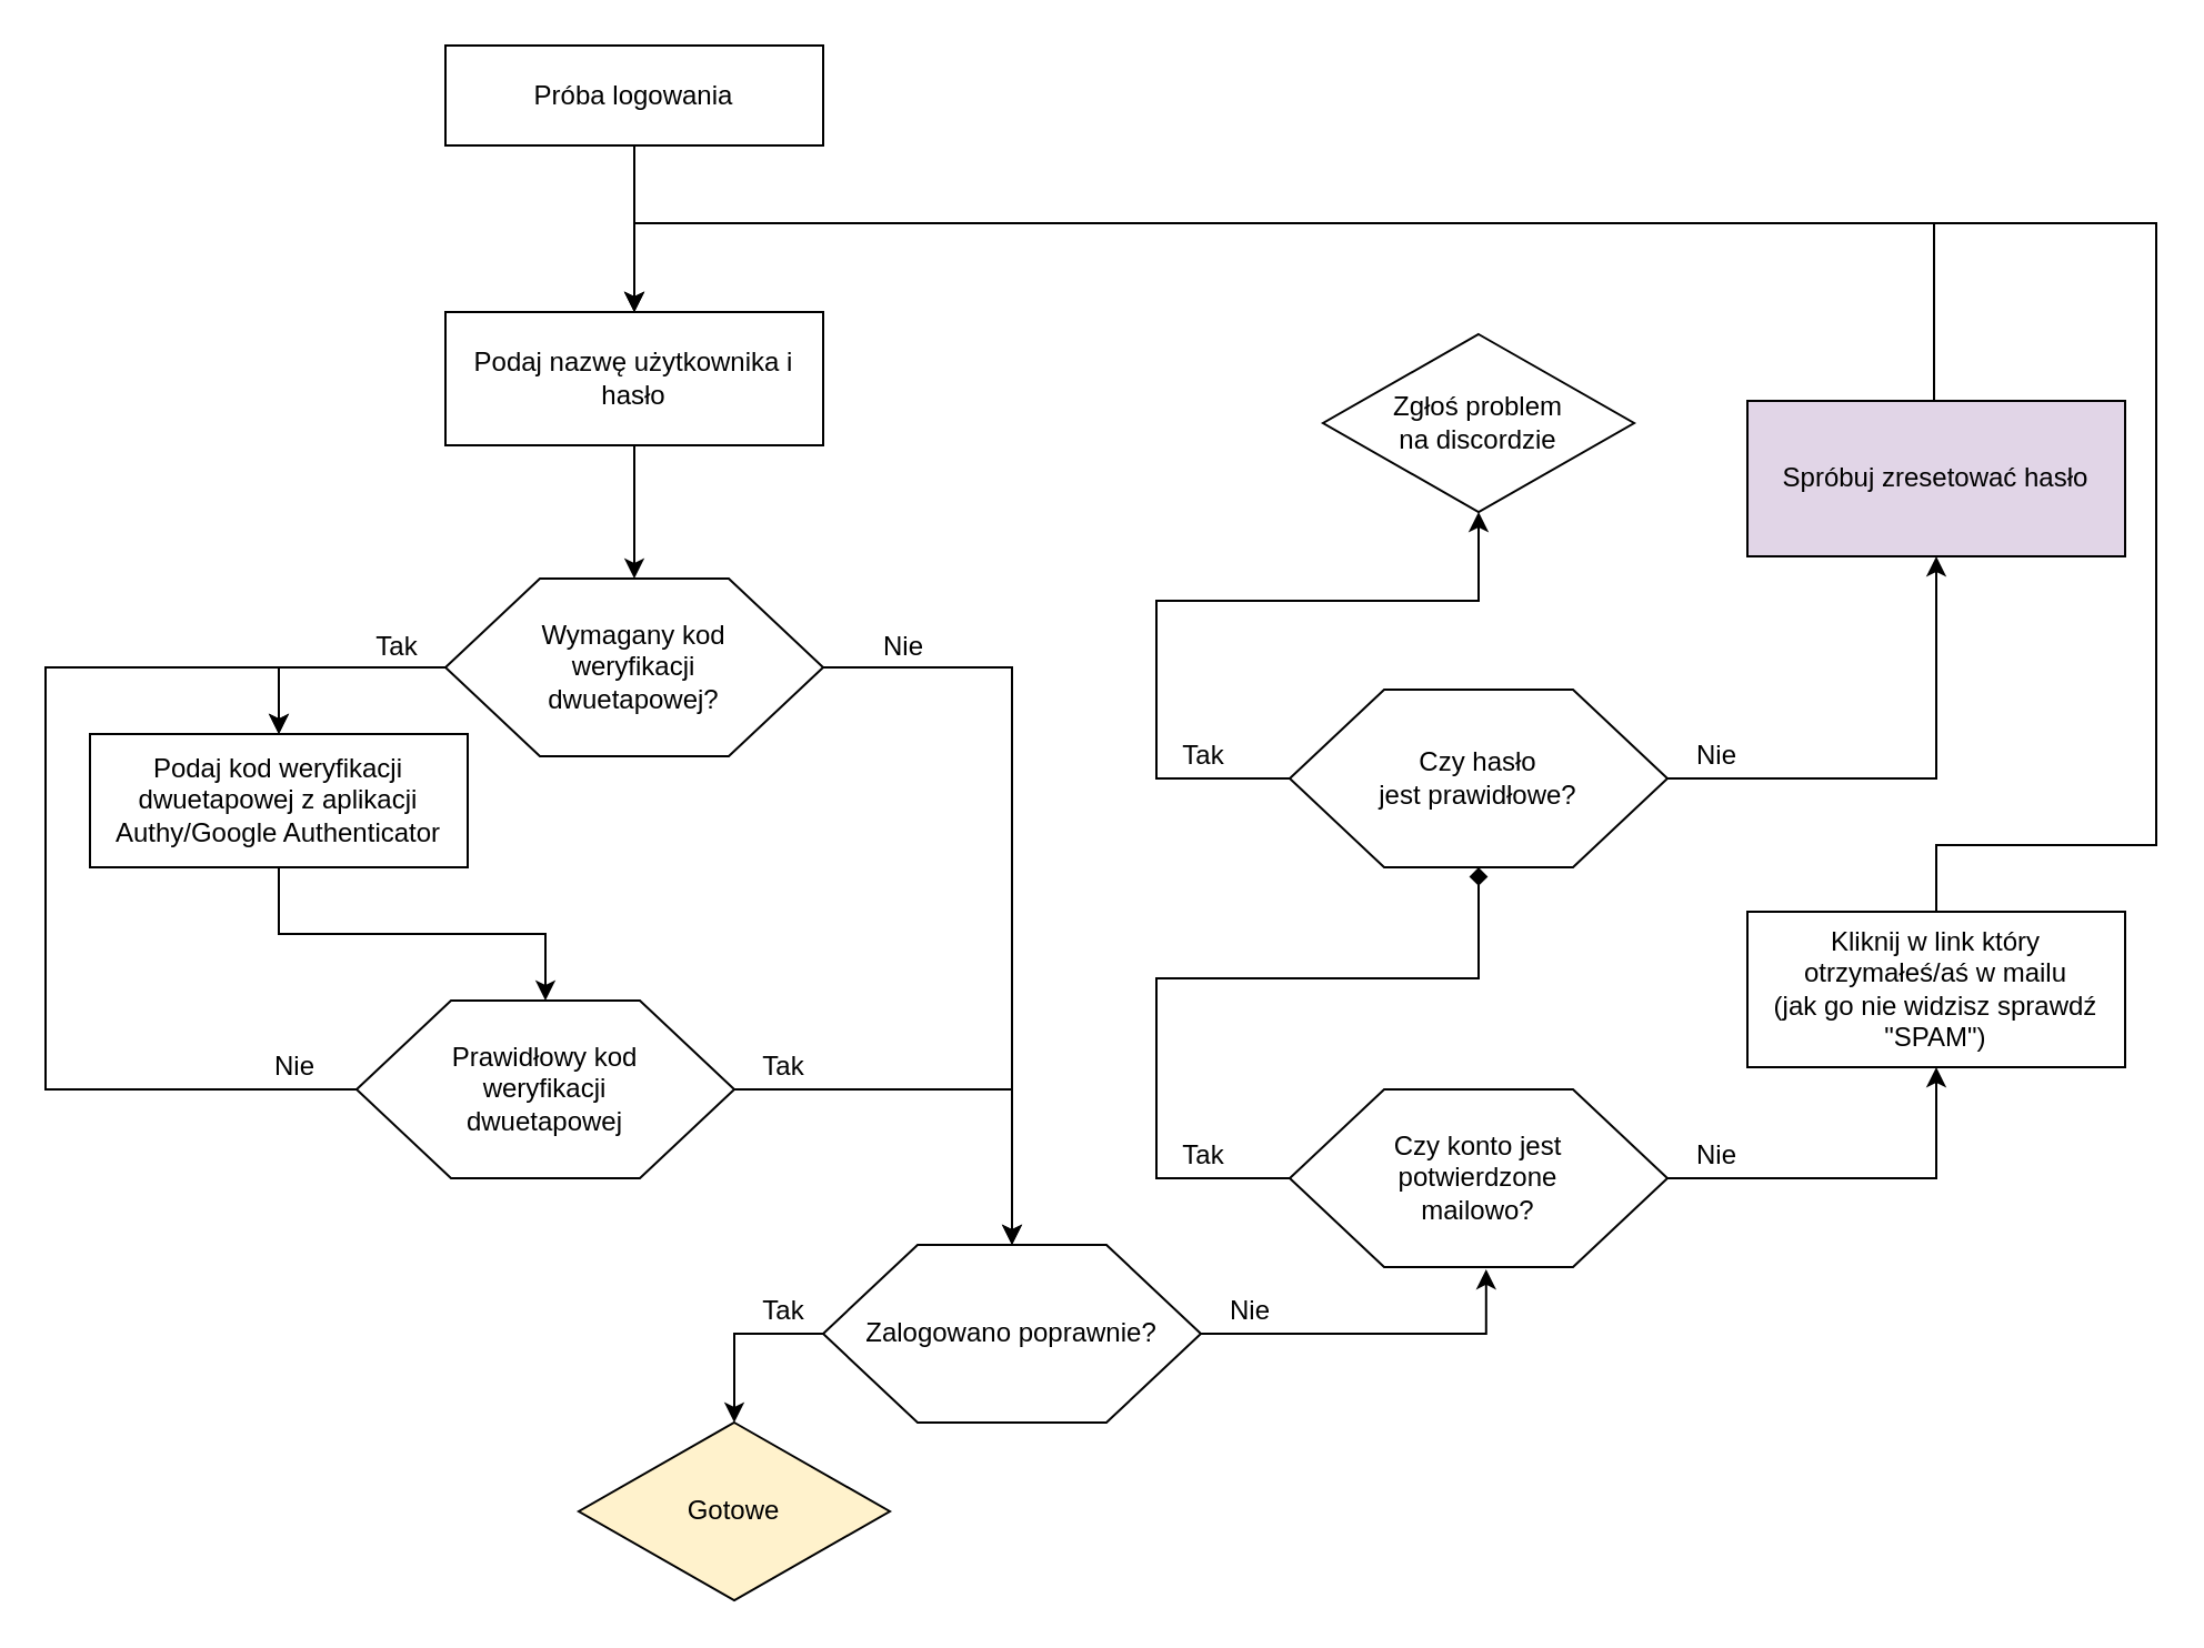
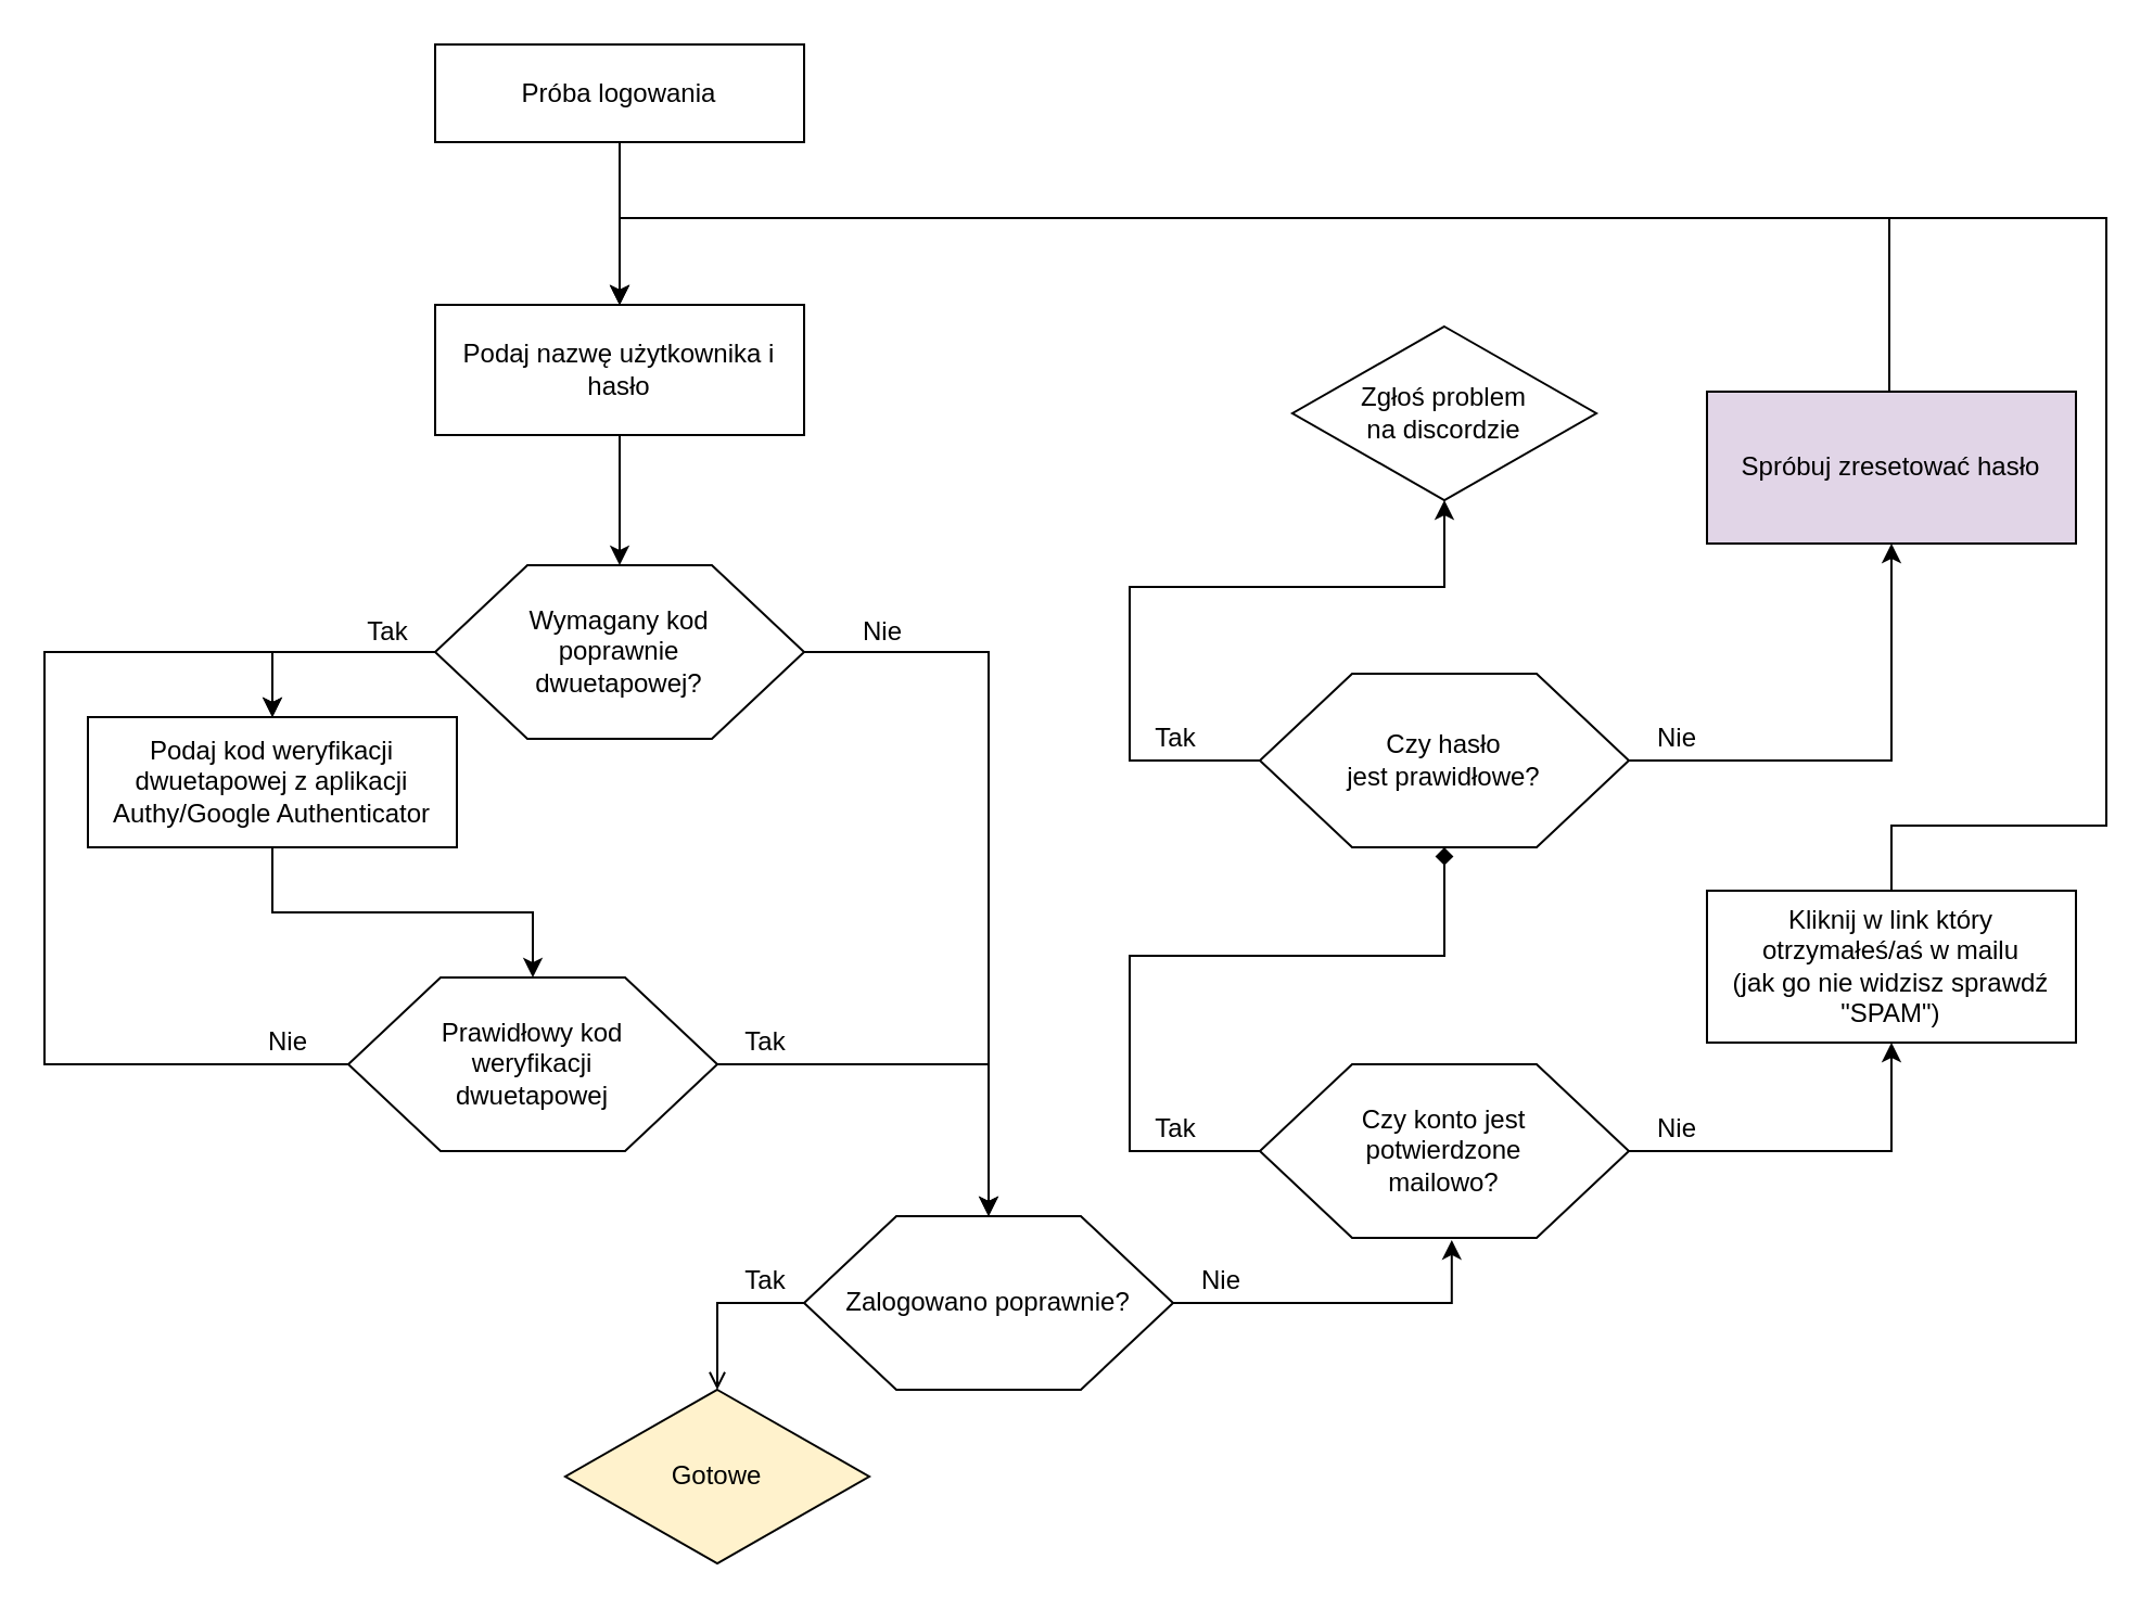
  <mxCell id="0" />
  <mxCell id="1" parent="0" />
  <mxCell id="2" value="" style="edgeStyle=orthogonalEdgeStyle;rounded=0;orthogonalLoop=1;jettySize=auto;html=1;" edge="1" parent="1" source="3" target="5"><mxGeometry relative="1" as="geometry" /></mxCell>
  <mxCell id="3" value="Próba logowania" style="rounded=0;whiteSpace=wrap;html=1;" vertex="1" parent="1"><mxGeometry x="200" y="20" width="170" height="45" as="geometry" /></mxCell>
  <mxCell id="4" style="edgeStyle=orthogonalEdgeStyle;rounded=0;orthogonalLoop=1;jettySize=auto;html=1;exitX=0.5;exitY=1;exitDx=0;exitDy=0;entryX=0.5;entryY=0;entryDx=0;entryDy=0;" edge="1" parent="1" source="5" target="10"><mxGeometry relative="1" as="geometry" /></mxCell>
  <mxCell id="5" value="Podaj nazwę użytkownika i hasło" style="rounded=0;whiteSpace=wrap;html=1;" vertex="1" parent="1"><mxGeometry x="200" y="140" width="170" height="60" as="geometry" /></mxCell>
  <mxCell id="6" style="edgeStyle=orthogonalEdgeStyle;rounded=0;orthogonalLoop=1;jettySize=auto;html=1;exitX=1;exitY=0.5;exitDx=0;exitDy=0;entryX=0.5;entryY=0;entryDx=0;entryDy=0;" edge="1" parent="1" source="10" target="15"><mxGeometry relative="1" as="geometry"><mxPoint x="565" y="390" as="targetPoint" /></mxGeometry></mxCell>
  <mxCell id="7" value="Nie&lt;br&gt;" style="text;html=1;align=center;verticalAlign=middle;resizable=0;points=[];labelBackgroundColor=#ffffff;" vertex="1" connectable="0" parent="6"><mxGeometry x="-0.624" y="-1" relative="1" as="geometry"><mxPoint x="-30" y="-11" as="offset" /></mxGeometry></mxCell>
  <mxCell id="8" style="edgeStyle=orthogonalEdgeStyle;rounded=0;orthogonalLoop=1;jettySize=auto;html=1;exitX=0;exitY=0.5;exitDx=0;exitDy=0;" edge="1" parent="1" source="10" target="12"><mxGeometry relative="1" as="geometry" /></mxCell>
  <mxCell id="9" value="Tak" style="text;html=1;align=center;verticalAlign=middle;resizable=0;points=[];labelBackgroundColor=#ffffff;" vertex="1" connectable="0" parent="8"><mxGeometry x="-0.164" y="1" relative="1" as="geometry"><mxPoint x="21" y="-11" as="offset" /></mxGeometry></mxCell>
- <mxCell id="10" value="Wymagany kod&lt;br&gt;weryfikacji&lt;br&gt;dwuetapowej?" style="shape=hexagon;perimeter=hexagonPerimeter2;whiteSpace=wrap;html=1;" vertex="1" parent="1"><mxGeometry x="200" y="260" width="170" height="80" as="geometry" /></mxCell>
+ <mxCell id="10" value="Wymagany kod&lt;br&gt;poprawnie&lt;br&gt;dwuetapowej?" style="shape=hexagon;perimeter=hexagonPerimeter2;whiteSpace=wrap;html=1;" vertex="1" parent="1"><mxGeometry x="200" y="260" width="170" height="80" as="geometry" /></mxCell>
  <mxCell id="11" style="edgeStyle=orthogonalEdgeStyle;rounded=0;orthogonalLoop=1;jettySize=auto;html=1;exitX=0.5;exitY=1;exitDx=0;exitDy=0;entryX=0.5;entryY=0;entryDx=0;entryDy=0;" edge="1" parent="1" source="12" target="18"><mxGeometry relative="1" as="geometry" /></mxCell>
  <mxCell id="12" value="Podaj kod weryfikacji&lt;br&gt;dwuetapowej z aplikacji&lt;br&gt;Authy/Google Authenticator" style="rounded=0;whiteSpace=wrap;html=1;" vertex="1" parent="1"><mxGeometry x="40" y="330" width="170" height="60" as="geometry" /></mxCell>
- <mxCell id="13" style="edgeStyle=orthogonalEdgeStyle;rounded=0;orthogonalLoop=1;jettySize=auto;html=1;exitX=0;exitY=0.5;exitDx=0;exitDy=0;entryX=0.5;entryY=0;entryDx=0;entryDy=0;" edge="1" parent="1" source="15" target="23"><mxGeometry relative="1" as="geometry"><mxPoint x="334" y="710" as="targetPoint" /></mxGeometry></mxCell>
+ <mxCell id="13" style="edgeStyle=orthogonalEdgeStyle;rounded=0;orthogonalLoop=1;jettySize=auto;html=1;exitX=0;exitY=0.5;exitDx=0;exitDy=0;entryX=0.5;entryY=0;entryDx=0;entryDy=0;endArrow=open;" edge="1" parent="1" source="15" target="23"><mxGeometry relative="1" as="geometry"><mxPoint x="334" y="710" as="targetPoint" /></mxGeometry></mxCell>
  <mxCell id="14" style="edgeStyle=orthogonalEdgeStyle;rounded=0;orthogonalLoop=1;jettySize=auto;html=1;exitX=1;exitY=0.5;exitDx=0;exitDy=0;entryX=0.52;entryY=1.012;entryDx=0;entryDy=0;entryPerimeter=0;" edge="1" parent="1" source="15" target="26"><mxGeometry relative="1" as="geometry" /></mxCell>
  <mxCell id="15" value="Zalogowano poprawnie?" style="shape=hexagon;perimeter=hexagonPerimeter2;whiteSpace=wrap;html=1;" vertex="1" parent="1"><mxGeometry x="370" y="560" width="170" height="80" as="geometry" /></mxCell>
  <mxCell id="16" style="edgeStyle=orthogonalEdgeStyle;rounded=0;orthogonalLoop=1;jettySize=auto;html=1;exitX=1;exitY=0.5;exitDx=0;exitDy=0;entryX=0.5;entryY=0;entryDx=0;entryDy=0;" edge="1" parent="1" source="18" target="15"><mxGeometry relative="1" as="geometry" /></mxCell>
  <mxCell id="17" style="edgeStyle=orthogonalEdgeStyle;rounded=0;orthogonalLoop=1;jettySize=auto;html=1;exitX=0;exitY=0.5;exitDx=0;exitDy=0;entryX=0.5;entryY=0;entryDx=0;entryDy=0;" edge="1" parent="1" source="18" target="12"><mxGeometry relative="1" as="geometry"><Array as="points"><mxPoint x="20" y="490" /><mxPoint x="20" y="300" /><mxPoint x="125" y="300" /></Array></mxGeometry></mxCell>
  <mxCell id="18" value="Prawidłowy kod&lt;br&gt;weryfikacji&lt;br&gt;dwuetapowej" style="shape=hexagon;perimeter=hexagonPerimeter2;whiteSpace=wrap;html=1;" vertex="1" parent="1"><mxGeometry x="160" y="450" width="170" height="80" as="geometry" /></mxCell>
  <mxCell id="19" value="Tak" style="text;html=1;align=center;verticalAlign=middle;resizable=0;points=[];labelBackgroundColor=#ffffff;" vertex="1" connectable="0" parent="1"><mxGeometry x="330" y="490" as="geometry"><mxPoint x="21" y="-11" as="offset" /></mxGeometry></mxCell>
  <mxCell id="20" value="Nie" style="text;html=1;align=center;verticalAlign=middle;resizable=0;points=[];labelBackgroundColor=#ffffff;" vertex="1" connectable="0" parent="1"><mxGeometry x="110" y="490" as="geometry"><mxPoint x="21" y="-11" as="offset" /></mxGeometry></mxCell>
  <mxCell id="21" value="Tak" style="text;html=1;align=center;verticalAlign=middle;resizable=0;points=[];labelBackgroundColor=#ffffff;" vertex="1" connectable="0" parent="1"><mxGeometry x="330" y="600" as="geometry"><mxPoint x="21" y="-11" as="offset" /></mxGeometry></mxCell>
  <mxCell id="22" value="Nie" style="text;html=1;align=center;verticalAlign=middle;resizable=0;points=[];labelBackgroundColor=#ffffff;" vertex="1" connectable="0" parent="1"><mxGeometry x="540" y="600" as="geometry"><mxPoint x="21" y="-11" as="offset" /></mxGeometry></mxCell>
  <mxCell id="23" value="Gotowe" style="rhombus;whiteSpace=wrap;html=1;fillColor=#fff2cc;" vertex="1" parent="1"><mxGeometry x="260" y="640" width="140" height="80" as="geometry" /></mxCell>
  <mxCell id="24" style="edgeStyle=orthogonalEdgeStyle;rounded=0;orthogonalLoop=1;jettySize=auto;html=1;exitX=1;exitY=0.5;exitDx=0;exitDy=0;entryX=0.5;entryY=1;entryDx=0;entryDy=0;" edge="1" parent="1" source="26" target="28"><mxGeometry relative="1" as="geometry" /></mxCell>
  <mxCell id="25" style="edgeStyle=orthogonalEdgeStyle;rounded=0;orthogonalLoop=1;jettySize=auto;html=1;exitX=0;exitY=0.5;exitDx=0;exitDy=0;entryX=0.5;entryY=1;entryDx=0;entryDy=0;endArrow=diamond;" edge="1" parent="1" source="26" target="32"><mxGeometry relative="1" as="geometry"><mxPoint x="620" y="460" as="targetPoint" /><Array as="points"><mxPoint x="520" y="530" /><mxPoint x="520" y="440" /><mxPoint x="665" y="440" /></Array></mxGeometry></mxCell>
  <mxCell id="26" value="Czy konto jest&lt;br&gt;potwierdzone&lt;br&gt;mailowo?" style="shape=hexagon;perimeter=hexagonPerimeter2;whiteSpace=wrap;html=1;" vertex="1" parent="1"><mxGeometry x="580" y="490" width="170" height="80" as="geometry" /></mxCell>
  <mxCell id="27" style="edgeStyle=orthogonalEdgeStyle;rounded=0;orthogonalLoop=1;jettySize=auto;html=1;exitX=0.5;exitY=0;exitDx=0;exitDy=0;entryX=0.5;entryY=0;entryDx=0;entryDy=0;" edge="1" parent="1" source="28" target="5"><mxGeometry relative="1" as="geometry"><Array as="points"><mxPoint x="871" y="380" /><mxPoint x="970" y="380" /><mxPoint x="970" y="100" /><mxPoint x="285" y="100" /></Array></mxGeometry></mxCell>
  <mxCell id="28" value="Kliknij w link który otrzymałeś/aś w mailu&lt;br&gt;(jak go nie widzisz sprawdź&lt;br&gt;&quot;SPAM&quot;)" style="rounded=0;whiteSpace=wrap;html=1;" vertex="1" parent="1"><mxGeometry x="786" y="410" width="170" height="70" as="geometry" /></mxCell>
  <mxCell id="29" value="Nie" style="text;html=1;align=center;verticalAlign=middle;resizable=0;points=[];labelBackgroundColor=#ffffff;" vertex="1" connectable="0" parent="1"><mxGeometry x="750" y="530" as="geometry"><mxPoint x="21" y="-11" as="offset" /></mxGeometry></mxCell>
  <mxCell id="30" style="edgeStyle=orthogonalEdgeStyle;rounded=0;orthogonalLoop=1;jettySize=auto;html=1;exitX=1;exitY=0.5;exitDx=0;exitDy=0;entryX=0.5;entryY=1;entryDx=0;entryDy=0;" edge="1" parent="1" source="32" target="34"><mxGeometry relative="1" as="geometry" /></mxCell>
  <mxCell id="31" style="edgeStyle=orthogonalEdgeStyle;rounded=0;orthogonalLoop=1;jettySize=auto;html=1;exitX=0;exitY=0.5;exitDx=0;exitDy=0;entryX=0.5;entryY=1;entryDx=0;entryDy=0;" edge="1" parent="1" source="32" target="37"><mxGeometry relative="1" as="geometry"><Array as="points"><mxPoint x="520" y="350" /><mxPoint x="520" y="270" /><mxPoint x="665" y="270" /></Array></mxGeometry></mxCell>
  <mxCell id="32" value="Czy hasło&lt;br&gt;jest prawidłowe?" style="shape=hexagon;perimeter=hexagonPerimeter2;whiteSpace=wrap;html=1;" vertex="1" parent="1"><mxGeometry x="580" y="310" width="170" height="80" as="geometry" /></mxCell>
  <mxCell id="33" style="edgeStyle=orthogonalEdgeStyle;rounded=0;orthogonalLoop=1;jettySize=auto;html=1;exitX=0.5;exitY=0;exitDx=0;exitDy=0;entryX=0.5;entryY=0;entryDx=0;entryDy=0;" edge="1" parent="1" source="34" target="5"><mxGeometry relative="1" as="geometry"><Array as="points"><mxPoint x="870" y="100" /><mxPoint x="285" y="100" /></Array></mxGeometry></mxCell>
  <mxCell id="34" value="Spróbuj zresetować hasło" style="rounded=0;whiteSpace=wrap;html=1;fillColor=#e1d5e7;" vertex="1" parent="1"><mxGeometry x="786" y="180" width="170" height="70" as="geometry" /></mxCell>
  <mxCell id="35" value="Nie" style="text;html=1;align=center;verticalAlign=middle;resizable=0;points=[];labelBackgroundColor=#ffffff;" vertex="1" connectable="0" parent="1"><mxGeometry x="750" y="350" as="geometry"><mxPoint x="21" y="-11" as="offset" /></mxGeometry></mxCell>
  <mxCell id="36" value="Tak" style="text;html=1;align=center;verticalAlign=middle;resizable=0;points=[];labelBackgroundColor=#ffffff;" vertex="1" connectable="0" parent="1"><mxGeometry x="519.997" y="350" as="geometry"><mxPoint x="21" y="-11" as="offset" /></mxGeometry></mxCell>
  <mxCell id="37" value="Zgłoś problem&lt;br&gt;na discordzie" style="rhombus;whiteSpace=wrap;html=1;" vertex="1" parent="1"><mxGeometry x="595" y="150" width="140" height="80" as="geometry" /></mxCell>
  <mxCell id="38" value="Tak" style="text;html=1;align=center;verticalAlign=middle;resizable=0;points=[];labelBackgroundColor=#ffffff;" vertex="1" connectable="0" parent="1"><mxGeometry x="519.997" y="530" as="geometry"><mxPoint x="21" y="-11" as="offset" /></mxGeometry></mxCell>
